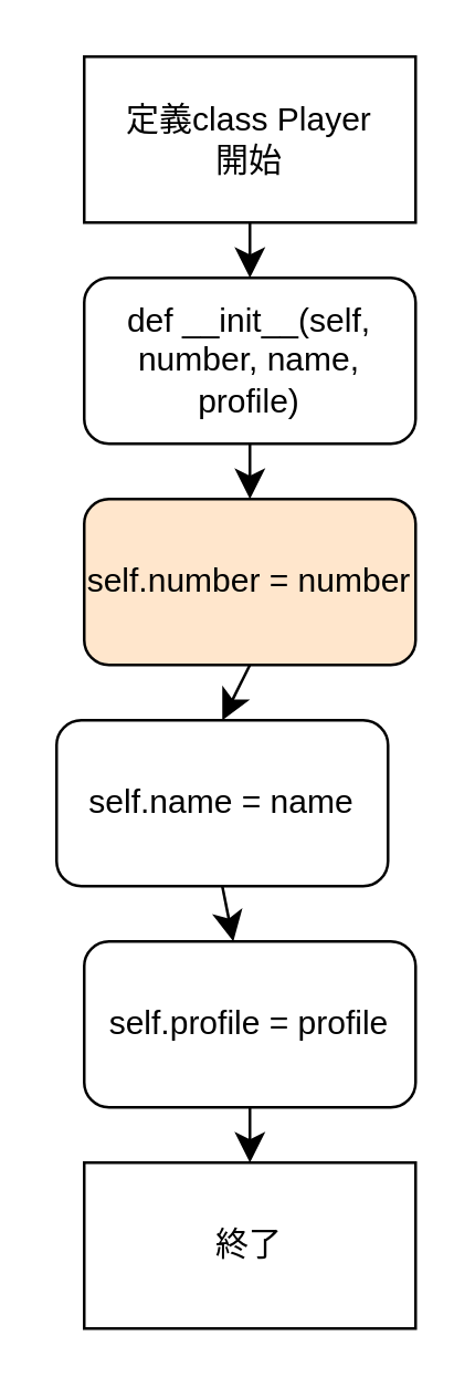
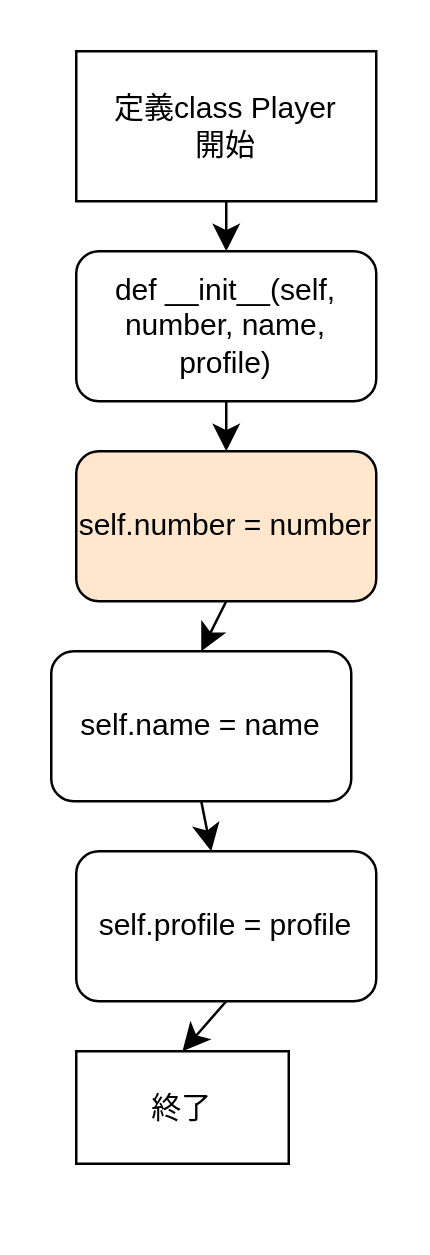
  <mxCell id="0" />
  <mxCell id="1" parent="0" />
  <mxCell id="2" style="edgeStyle=none;curved=1;rounded=0;orthogonalLoop=1;jettySize=auto;html=1;exitX=0.5;exitY=1;exitDx=0;exitDy=0;fontSize=12;startSize=8;endSize=8;" edge="1" parent="1" source="3" target="5"><mxGeometry relative="1" as="geometry" /></mxCell>
  <mxCell id="3" value="定義class Player&lt;div&gt;開始&lt;/div&gt;" style="rounded=0;whiteSpace=wrap;html=1;" vertex="1" parent="1"><mxGeometry x="30" y="20" width="120" height="60" as="geometry" /></mxCell>
  <mxCell id="4" style="edgeStyle=none;curved=1;rounded=0;orthogonalLoop=1;jettySize=auto;html=1;exitX=0.5;exitY=1;exitDx=0;exitDy=0;entryX=0.5;entryY=0;entryDx=0;entryDy=0;fontSize=12;startSize=8;endSize=8;" edge="1" parent="1" source="5" target="7"><mxGeometry relative="1" as="geometry" /></mxCell>
  <mxCell id="5" value="def __init__(self, number, name, profile)" style="rounded=1;whiteSpace=wrap;html=1;" vertex="1" parent="1"><mxGeometry x="30" y="100" width="120" height="60" as="geometry" /></mxCell>
  <mxCell id="6" style="edgeStyle=none;curved=1;rounded=0;orthogonalLoop=1;jettySize=auto;html=1;exitX=0.5;exitY=1;exitDx=0;exitDy=0;entryX=0.5;entryY=0;entryDx=0;entryDy=0;fontSize=12;startSize=8;endSize=8;" edge="1" parent="1" source="7" target="11"><mxGeometry relative="1" as="geometry" /></mxCell>
  <mxCell id="7" value="self.number = number" style="rounded=1;whiteSpace=wrap;html=1;fillColor=#ffe6cc;" vertex="1" parent="1"><mxGeometry x="30" y="180" width="120" height="60" as="geometry" /></mxCell>
  <mxCell id="8" style="edgeStyle=none;curved=1;rounded=0;orthogonalLoop=1;jettySize=auto;html=1;exitX=0.5;exitY=1;exitDx=0;exitDy=0;entryX=0.5;entryY=0;entryDx=0;entryDy=0;fontSize=12;startSize=8;endSize=8;" edge="1" parent="1" source="9" target="12"><mxGeometry relative="1" as="geometry" /></mxCell>
  <mxCell id="9" value="self.profile = profile" style="rounded=1;whiteSpace=wrap;html=1;" vertex="1" parent="1"><mxGeometry x="30" y="340" width="120" height="60" as="geometry" /></mxCell>
  <mxCell id="10" style="edgeStyle=none;curved=1;rounded=0;orthogonalLoop=1;jettySize=auto;html=1;exitX=0.5;exitY=1;exitDx=0;exitDy=0;fontSize=12;startSize=8;endSize=8;" edge="1" parent="1" source="11" target="9"><mxGeometry relative="1" as="geometry" /></mxCell>
  <mxCell id="11" value="self.name = name" style="rounded=1;whiteSpace=wrap;html=1;" vertex="1" parent="1"><mxGeometry x="20" y="260" width="120" height="60" as="geometry" /></mxCell>
- <mxCell id="12" value="終了" style="rounded=0;whiteSpace=wrap;html=1;" vertex="1" parent="1"><mxGeometry x="30" y="420" width="120" height="60" as="geometry" /></mxCell>
+ <mxCell id="12" value="終了" style="rounded=0;whiteSpace=wrap;html=1;" vertex="1" parent="1"><mxGeometry x="30" y="420" width="85" height="45" as="geometry" /></mxCell>
